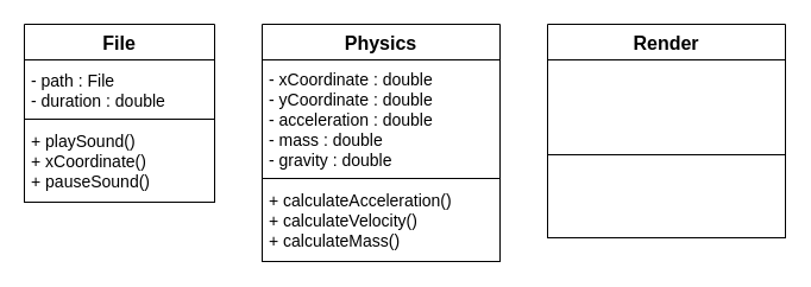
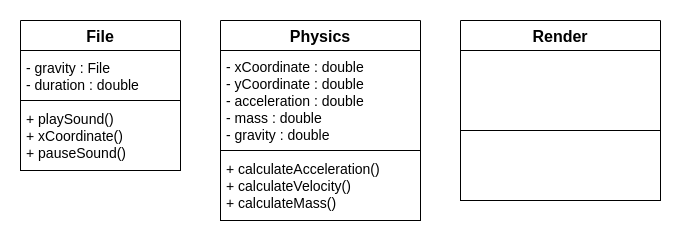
  <mxCell id="0" />
  <mxCell id="1" parent="0" />
  <mxCell id="2" value="File" style="swimlane;fontStyle=1;childLayout=stackLayout;horizontal=1;startSize=30;horizontalStack=0;resizeParent=1;resizeParentMax=0;resizeLast=0;collapsible=1;marginBottom=0;fontSize=16;" vertex="1" parent="1"><mxGeometry x="20" y="20" width="160" height="150" as="geometry"><mxRectangle x="40" y="40" width="60" height="30" as="alternateBounds" /></mxGeometry></mxCell>
- <mxCell id="3" value="- path : File&#10;- duration : double" style="text;strokeColor=default;fillColor=default;align=left;verticalAlign=middle;spacingLeft=4;spacingRight=4;overflow=hidden;points=[[0,0.5],[1,0.5]];portConstraint=eastwest;rotatable=0;fontSize=14;" vertex="1" parent="2"><mxGeometry y="30" width="160" height="50" as="geometry" /></mxCell>
+ <mxCell id="3" value="- gravity : File&#10;- duration : double" style="text;strokeColor=default;fillColor=default;align=left;verticalAlign=middle;spacingLeft=4;spacingRight=4;overflow=hidden;points=[[0,0.5],[1,0.5]];portConstraint=eastwest;rotatable=0;fontSize=14;" vertex="1" parent="2"><mxGeometry y="30" width="160" height="50" as="geometry" /></mxCell>
  <mxCell id="4" value="+ playSound()&#10;+ xCoordinate()&#10;+ pauseSound()" style="text;strokeColor=default;fillColor=default;align=left;verticalAlign=middle;spacingLeft=4;spacingRight=4;overflow=hidden;points=[[0,0.5],[1,0.5]];portConstraint=eastwest;rotatable=0;fontSize=14;" vertex="1" parent="2"><mxGeometry y="80" width="160" height="70" as="geometry" /></mxCell>
  <mxCell id="5" value="Physics" style="swimlane;fontStyle=1;childLayout=stackLayout;horizontal=1;startSize=30;horizontalStack=0;resizeParent=1;resizeParentMax=0;resizeLast=0;collapsible=1;marginBottom=0;fontSize=16;" vertex="1" parent="1"><mxGeometry x="220" y="20" width="200" height="200" as="geometry"><mxRectangle x="40" y="40" width="60" height="30" as="alternateBounds" /></mxGeometry></mxCell>
  <mxCell id="6" value="- xCoordinate : double&#10;- yCoordinate : double&#10;- acceleration : double&#10;- mass : double&#10;- gravity : double" style="text;strokeColor=default;fillColor=default;align=left;verticalAlign=middle;spacingLeft=4;spacingRight=4;overflow=hidden;points=[[0,0.5],[1,0.5]];portConstraint=eastwest;rotatable=0;fontSize=14;" vertex="1" parent="5"><mxGeometry y="30" width="200" height="100" as="geometry" /></mxCell>
  <mxCell id="7" value="+ calculateAcceleration()&#10;+ calculateVelocity()&#10;+ calculateMass()" style="text;strokeColor=default;fillColor=default;align=left;verticalAlign=middle;spacingLeft=4;spacingRight=4;overflow=hidden;points=[[0,0.5],[1,0.5]];portConstraint=eastwest;rotatable=0;fontSize=14;" vertex="1" parent="5"><mxGeometry y="130" width="200" height="70" as="geometry" /></mxCell>
  <mxCell id="8" value="Render" style="swimlane;fontStyle=1;childLayout=stackLayout;horizontal=1;startSize=30;horizontalStack=0;resizeParent=1;resizeParentMax=0;resizeLast=0;collapsible=1;marginBottom=0;fontSize=16;" vertex="1" parent="1"><mxGeometry x="460" y="20" width="200" height="180" as="geometry"><mxRectangle x="40" y="40" width="60" height="30" as="alternateBounds" /></mxGeometry></mxCell>
  <mxCell id="9" value="" style="text;strokeColor=default;fillColor=default;align=left;verticalAlign=middle;spacingLeft=4;spacingRight=4;overflow=hidden;points=[[0,0.5],[1,0.5]];portConstraint=eastwest;rotatable=0;fontSize=14;" vertex="1" parent="8"><mxGeometry y="30" width="200" height="80" as="geometry" /></mxCell>
  <mxCell id="10" value="" style="text;strokeColor=default;fillColor=default;align=left;verticalAlign=middle;spacingLeft=4;spacingRight=4;overflow=hidden;points=[[0,0.5],[1,0.5]];portConstraint=eastwest;rotatable=0;fontSize=14;" vertex="1" parent="8"><mxGeometry y="110" width="200" height="70" as="geometry" /></mxCell>
